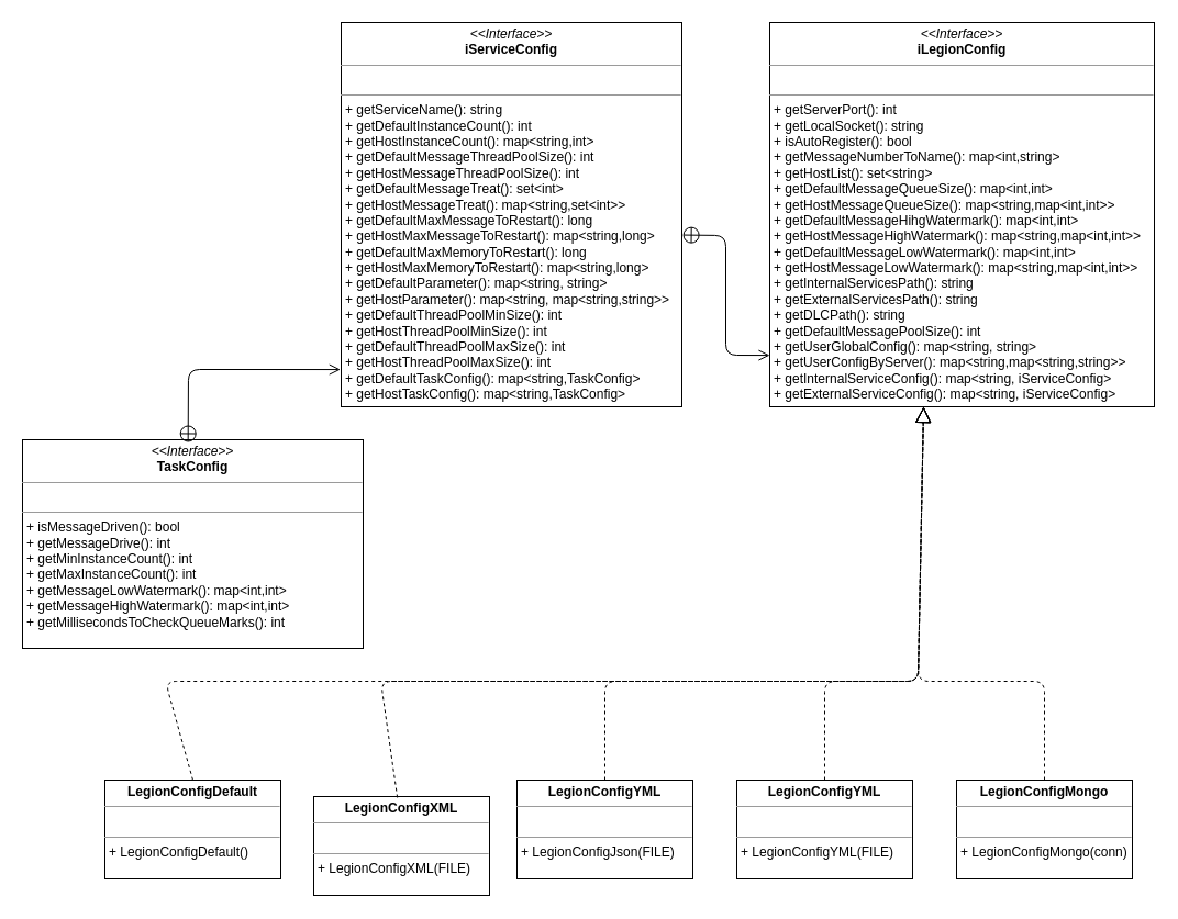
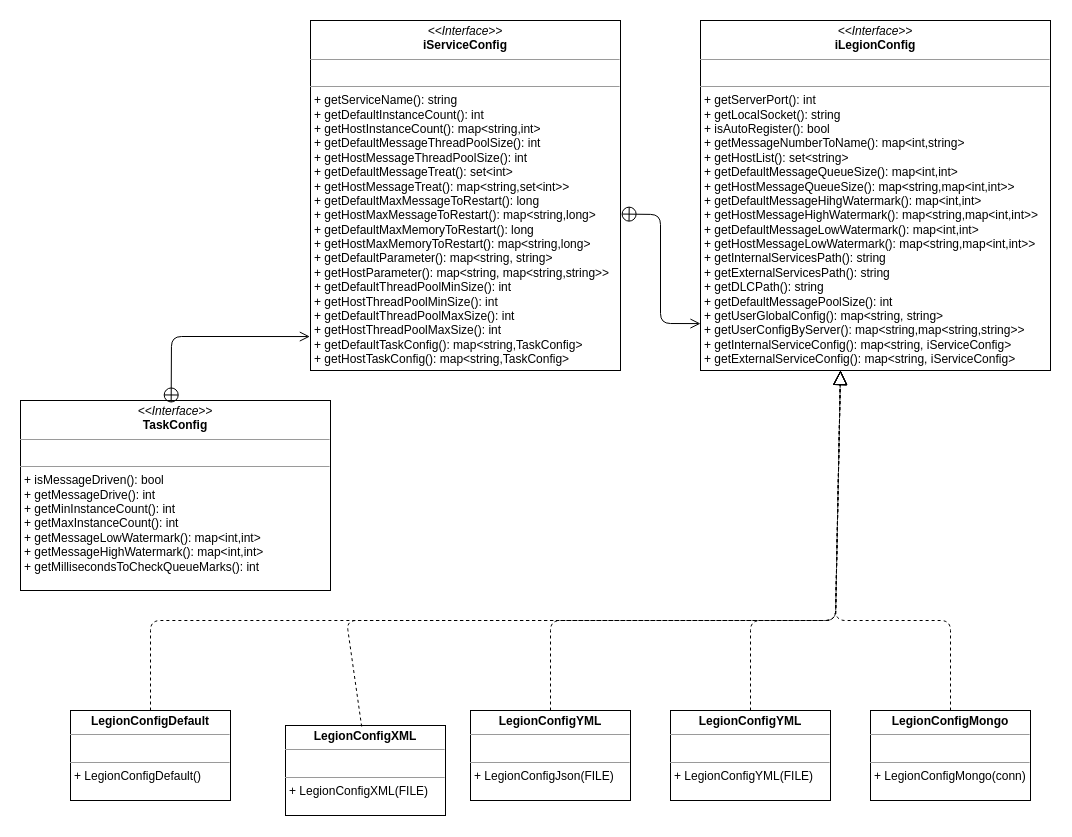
  <mxCell id="0" />
  <mxCell id="1" parent="0" />
  <mxCell id="2" value="&lt;p style=&quot;margin: 0px ; margin-top: 4px ; text-align: center&quot;&gt;&lt;i&gt;&amp;lt;&amp;lt;Interface&amp;gt;&amp;gt;&lt;/i&gt;&lt;br&gt;&lt;b&gt;iLegionConfig&lt;/b&gt;&lt;/p&gt;&lt;hr size=&quot;1&quot;&gt;&lt;p style=&quot;margin: 0px ; margin-left: 4px&quot;&gt;&lt;br&gt;&lt;/p&gt;&lt;hr size=&quot;1&quot;&gt;&lt;p style=&quot;margin: 0px ; margin-left: 4px&quot;&gt;+ getServerPort(): int&lt;br&gt;+ getLocalSocket(): string&lt;/p&gt;&lt;p style=&quot;margin: 0px ; margin-left: 4px&quot;&gt;+ isAutoRegister(): bool&lt;/p&gt;&lt;p style=&quot;margin: 0px ; margin-left: 4px&quot;&gt;+ getMessageNumberToName(): map&amp;lt;int,string&amp;gt;&lt;/p&gt;&lt;p style=&quot;margin: 0px 0px 0px 4px&quot;&gt;+ getHostList(): set&amp;lt;string&amp;gt;&lt;/p&gt;&lt;p style=&quot;margin: 0px 0px 0px 4px&quot;&gt;&lt;span&gt;+ getDefaultMessageQueueSize(): map&amp;lt;int,int&amp;gt;&lt;/span&gt;&lt;br&gt;&lt;/p&gt;&lt;p style=&quot;margin: 0px ; margin-left: 4px&quot;&gt;+ getHostMessageQueueSize(): map&amp;lt;string,map&amp;lt;int,int&amp;gt;&amp;gt;&lt;/p&gt;&lt;p style=&quot;margin: 0px ; margin-left: 4px&quot;&gt;+ getDefaultMessageHihgWatermark(): map&amp;lt;int,int&amp;gt;&lt;/p&gt;&lt;p style=&quot;margin: 0px ; margin-left: 4px&quot;&gt;+ getHostMessageHighWatermark(): map&amp;lt;string,map&amp;lt;int,int&amp;gt;&amp;gt;&lt;/p&gt;&lt;p style=&quot;margin: 0px ; margin-left: 4px&quot;&gt;+ getDefaultMessageLowWatermark(): map&amp;lt;int,int&amp;gt;&lt;/p&gt;&lt;p style=&quot;margin: 0px ; margin-left: 4px&quot;&gt;+ getHostMessageLowWatermark(): map&amp;lt;string,map&amp;lt;int,int&amp;gt;&amp;gt;&lt;/p&gt;&lt;p style=&quot;margin: 0px ; margin-left: 4px&quot;&gt;+ getInternalServicesPath(): string&lt;/p&gt;&lt;p style=&quot;margin: 0px ; margin-left: 4px&quot;&gt;+ getExternalServicesPath(): string&lt;/p&gt;&lt;p style=&quot;margin: 0px ; margin-left: 4px&quot;&gt;+ getDLCPath(): string&lt;/p&gt;&lt;p style=&quot;margin: 0px ; margin-left: 4px&quot;&gt;+ getDefaultMessagePoolSize(): int&lt;/p&gt;&lt;p style=&quot;margin: 0px ; margin-left: 4px&quot;&gt;+ getUserGlobalConfig(): map&amp;lt;string, string&amp;gt;&lt;/p&gt;&lt;p style=&quot;margin: 0px ; margin-left: 4px&quot;&gt;+ getUserConfigByServer(): map&amp;lt;string,map&amp;lt;string,string&amp;gt;&amp;gt;&lt;/p&gt;&lt;p style=&quot;margin: 0px ; margin-left: 4px&quot;&gt;+ getInternalServiceConfig(): map&amp;lt;string, iServiceConfig&amp;gt;&lt;/p&gt;&lt;p style=&quot;margin: 0px ; margin-left: 4px&quot;&gt;+ getExternalServiceConfig(): map&amp;lt;string, iServiceConfig&amp;gt;&lt;/p&gt;" style="verticalAlign=top;align=left;overflow=fill;fontSize=12;fontFamily=Helvetica;html=1;" parent="1" vertex="1"><mxGeometry x="700" y="20" width="350" height="350" as="geometry" /></mxCell>
  <mxCell id="3" value="&lt;p style=&quot;margin: 0px ; margin-top: 4px ; text-align: center&quot;&gt;&lt;i&gt;&amp;lt;&amp;lt;Interface&amp;gt;&amp;gt;&lt;/i&gt;&lt;br&gt;&lt;b&gt;iServiceConfig&lt;/b&gt;&lt;/p&gt;&lt;hr size=&quot;1&quot;&gt;&lt;p style=&quot;margin: 0px ; margin-left: 4px&quot;&gt;&lt;br&gt;&lt;/p&gt;&lt;hr size=&quot;1&quot;&gt;&lt;p style=&quot;margin: 0px 0px 0px 4px&quot;&gt;&lt;span&gt;+ getServiceName(): string&lt;/span&gt;&lt;br&gt;&lt;/p&gt;&lt;p style=&quot;margin: 0px 0px 0px 4px&quot;&gt;&lt;span&gt;+ getDefaultInstanceCount(): int&lt;/span&gt;&lt;br&gt;&lt;/p&gt;&lt;p style=&quot;margin: 0px 0px 0px 4px&quot;&gt;&lt;span&gt;+ getHostInstanceCount(): map&amp;lt;string,int&amp;gt;&lt;/span&gt;&lt;/p&gt;&lt;p style=&quot;margin: 0px 0px 0px 4px&quot;&gt;&lt;span&gt;+ getDefaultMessageThreadPoolSize(): int&lt;/span&gt;&lt;/p&gt;&lt;p style=&quot;margin: 0px 0px 0px 4px&quot;&gt;&lt;span&gt;+ getHostMessageThreadPoolSize(): int&lt;/span&gt;&lt;/p&gt;&lt;p style=&quot;margin: 0px 0px 0px 4px&quot;&gt;&lt;span&gt;+ getDefaultMessageTreat(): set&amp;lt;int&amp;gt;&lt;/span&gt;&lt;/p&gt;&lt;p style=&quot;margin: 0px 0px 0px 4px&quot;&gt;&lt;span&gt;+ getHostMessageTreat(): map&amp;lt;string,set&amp;lt;int&amp;gt;&amp;gt;&lt;/span&gt;&lt;/p&gt;&lt;p style=&quot;margin: 0px 0px 0px 4px&quot;&gt;&lt;span&gt;+ getDefaultMaxMessageToRestart(): long&lt;/span&gt;&lt;/p&gt;&lt;p style=&quot;margin: 0px 0px 0px 4px&quot;&gt;&lt;span&gt;+ getHostMaxMessageToRestart(): map&amp;lt;string,long&amp;gt;&lt;/span&gt;&lt;/p&gt;&lt;p style=&quot;margin: 0px 0px 0px 4px&quot;&gt;&lt;span&gt;+ getDefaultMaxMemoryToRestart(): long&lt;/span&gt;&lt;/p&gt;&lt;p style=&quot;margin: 0px 0px 0px 4px&quot;&gt;+ getHostMaxMemoryToRestart(): map&amp;lt;string,long&amp;gt;&lt;/p&gt;&lt;p style=&quot;margin: 0px 0px 0px 4px&quot;&gt;+ getDefaultParameter(): map&amp;lt;string, string&amp;gt;&lt;/p&gt;&lt;p style=&quot;margin: 0px 0px 0px 4px&quot;&gt;+ getHostParameter(): map&amp;lt;string, map&amp;lt;string,string&amp;gt;&amp;gt;&lt;/p&gt;&lt;p style=&quot;margin: 0px 0px 0px 4px&quot;&gt;+ getDefaultThreadPoolMinSize(): int&lt;/p&gt;&lt;p style=&quot;margin: 0px 0px 0px 4px&quot;&gt;+ getHostThreadPoolMinSize(): int&lt;/p&gt;&lt;p style=&quot;margin: 0px 0px 0px 4px&quot;&gt;+ getDefaultThreadPoolMaxSize(): int&lt;/p&gt;&lt;p style=&quot;margin: 0px 0px 0px 4px&quot;&gt;+ getHostThreadPoolMaxSize(): int&lt;/p&gt;&lt;p style=&quot;margin: 0px 0px 0px 4px&quot;&gt;&lt;span&gt;+ getDefaultTaskConfig(): map&amp;lt;string,TaskConfig&amp;gt;&lt;/span&gt;&lt;br&gt;&lt;/p&gt;&lt;p style=&quot;margin: 0px 0px 0px 4px&quot;&gt;&lt;span&gt;+ getHostTaskConfig(): map&amp;lt;string,TaskConfig&amp;gt;&lt;/span&gt;&lt;br&gt;&lt;/p&gt;&lt;p style=&quot;margin: 0px 0px 0px 4px&quot;&gt;&lt;br&gt;&lt;/p&gt;" style="verticalAlign=top;align=left;overflow=fill;fontSize=12;fontFamily=Helvetica;html=1;" parent="1" vertex="1"><mxGeometry x="310" y="20" width="310" height="350" as="geometry" /></mxCell>
  <mxCell id="4" value="" style="endArrow=open;startArrow=circlePlus;endFill=0;startFill=0;endSize=8;html=1;exitX=1.002;exitY=0.553;exitDx=0;exitDy=0;exitPerimeter=0;entryX=0;entryY=0.866;entryDx=0;entryDy=0;entryPerimeter=0;" parent="1" source="3" target="2" edge="1"><mxGeometry width="160" relative="1" as="geometry"><mxPoint x="580" y="197" as="sourcePoint" /><mxPoint x="671" y="327" as="targetPoint" /><Array as="points"><mxPoint x="660" y="214" /><mxPoint x="660" y="323" /></Array></mxGeometry></mxCell>
  <mxCell id="5" value="&lt;p style=&quot;margin: 0px ; margin-top: 4px ; text-align: center&quot;&gt;&lt;b&gt;LegionConfigXML&lt;/b&gt;&lt;/p&gt;&lt;hr size=&quot;1&quot;&gt;&lt;p style=&quot;margin: 0px ; margin-left: 4px&quot;&gt;&amp;nbsp;&lt;/p&gt;&lt;hr size=&quot;1&quot;&gt;&lt;p style=&quot;margin: 0px ; margin-left: 4px&quot;&gt;+ LegionConfigXML(FILE)&lt;/p&gt;" style="verticalAlign=top;align=left;overflow=fill;fontSize=12;fontFamily=Helvetica;html=1;" parent="1" vertex="1"><mxGeometry x="285" y="725" width="160" height="90" as="geometry" /></mxCell>
  <mxCell id="6" value="&lt;p style=&quot;margin: 0px ; margin-top: 4px ; text-align: center&quot;&gt;&lt;b&gt;LegionConfigYML&lt;/b&gt;&lt;/p&gt;&lt;hr size=&quot;1&quot;&gt;&lt;p style=&quot;margin: 0px ; margin-left: 4px&quot;&gt;&amp;nbsp;&lt;/p&gt;&lt;hr size=&quot;1&quot;&gt;&lt;p style=&quot;margin: 0px ; margin-left: 4px&quot;&gt;+ LegionConfigJson(FILE)&lt;/p&gt;" style="verticalAlign=top;align=left;overflow=fill;fontSize=12;fontFamily=Helvetica;html=1;" parent="1" vertex="1"><mxGeometry x="470" y="710" width="160" height="90" as="geometry" /></mxCell>
  <mxCell id="7" value="&lt;p style=&quot;margin: 0px ; margin-top: 4px ; text-align: center&quot;&gt;&lt;b&gt;LegionConfigYML&lt;/b&gt;&lt;/p&gt;&lt;hr size=&quot;1&quot;&gt;&lt;p style=&quot;margin: 0px ; margin-left: 4px&quot;&gt;&amp;nbsp;&lt;/p&gt;&lt;hr size=&quot;1&quot;&gt;&lt;p style=&quot;margin: 0px ; margin-left: 4px&quot;&gt;+ LegionConfigYML(FILE)&lt;/p&gt;" style="verticalAlign=top;align=left;overflow=fill;fontSize=12;fontFamily=Helvetica;html=1;" parent="1" vertex="1"><mxGeometry x="670" y="710" width="160" height="90" as="geometry" /></mxCell>
  <mxCell id="8" value="&lt;p style=&quot;margin: 0px ; margin-top: 4px ; text-align: center&quot;&gt;&lt;b&gt;LegionConfigMongo&lt;/b&gt;&lt;/p&gt;&lt;hr size=&quot;1&quot;&gt;&lt;p style=&quot;margin: 0px ; margin-left: 4px&quot;&gt;&amp;nbsp;&lt;/p&gt;&lt;hr size=&quot;1&quot;&gt;&lt;p style=&quot;margin: 0px ; margin-left: 4px&quot;&gt;+ LegionConfigMongo(conn)&lt;/p&gt;" style="verticalAlign=top;align=left;overflow=fill;fontSize=12;fontFamily=Helvetica;html=1;" parent="1" vertex="1"><mxGeometry x="870" y="710" width="160" height="90" as="geometry" /></mxCell>
- <mxCell id="9" value="&lt;p style=&quot;margin: 0px ; margin-top: 4px ; text-align: center&quot;&gt;&lt;b&gt;LegionConfigDefault&lt;/b&gt;&lt;/p&gt;&lt;hr size=&quot;1&quot;&gt;&lt;p style=&quot;margin: 0px ; margin-left: 4px&quot;&gt;&amp;nbsp;&lt;/p&gt;&lt;hr size=&quot;1&quot;&gt;&lt;p style=&quot;margin: 0px ; margin-left: 4px&quot;&gt;+ LegionConfigDefault()&lt;/p&gt;" style="verticalAlign=top;align=left;overflow=fill;fontSize=12;fontFamily=Helvetica;html=1;" parent="1" vertex="1"><mxGeometry x="95" y="710" width="160" height="90" as="geometry" /></mxCell>
+ <mxCell id="9" value="&lt;p style=&quot;margin: 0px ; margin-top: 4px ; text-align: center&quot;&gt;&lt;b&gt;LegionConfigDefault&lt;/b&gt;&lt;/p&gt;&lt;hr size=&quot;1&quot;&gt;&lt;p style=&quot;margin: 0px ; margin-left: 4px&quot;&gt;&amp;nbsp;&lt;/p&gt;&lt;hr size=&quot;1&quot;&gt;&lt;p style=&quot;margin: 0px ; margin-left: 4px&quot;&gt;+ LegionConfigDefault()&lt;/p&gt;" style="verticalAlign=top;align=left;overflow=fill;fontSize=12;fontFamily=Helvetica;html=1;" parent="1" vertex="1"><mxGeometry x="70" y="710" width="160" height="90" as="geometry" /></mxCell>
  <mxCell id="10" value="" style="endArrow=block;dashed=1;endFill=0;endSize=12;html=1;exitX=0.5;exitY=0;exitDx=0;exitDy=0;" parent="1" source="9" edge="1"><mxGeometry width="160" relative="1" as="geometry"><mxPoint x="180" y="420" as="sourcePoint" /><mxPoint x="840" y="370" as="targetPoint" /><Array as="points"><mxPoint x="150" y="620" /><mxPoint x="835" y="620" /></Array></mxGeometry></mxCell>
  <mxCell id="11" value="" style="endArrow=block;dashed=1;endFill=0;endSize=12;html=1;exitX=0.476;exitY=0.011;exitDx=0;exitDy=0;exitPerimeter=0;" parent="1" source="5" edge="1"><mxGeometry width="160" relative="1" as="geometry"><mxPoint x="160" y="570" as="sourcePoint" /><mxPoint x="840" y="370" as="targetPoint" /><Array as="points"><mxPoint x="346" y="620" /><mxPoint x="835" y="620" /></Array></mxGeometry></mxCell>
  <mxCell id="12" value="" style="endArrow=block;dashed=1;endFill=0;endSize=12;html=1;exitX=0.5;exitY=0;exitDx=0;exitDy=0;" parent="1" source="6" edge="1"><mxGeometry width="160" relative="1" as="geometry"><mxPoint x="550.16" y="560" as="sourcePoint" /><mxPoint x="840" y="370" as="targetPoint" /><Array as="points"><mxPoint x="550" y="620" /><mxPoint x="835" y="620" /></Array></mxGeometry></mxCell>
  <mxCell id="13" value="" style="endArrow=block;dashed=1;endFill=0;endSize=12;html=1;exitX=0.5;exitY=0;exitDx=0;exitDy=0;" parent="1" source="7" edge="1"><mxGeometry width="160" relative="1" as="geometry"><mxPoint x="560.16" y="570" as="sourcePoint" /><mxPoint x="840" y="370" as="targetPoint" /><Array as="points"><mxPoint x="750" y="620" /><mxPoint x="835" y="620" /></Array></mxGeometry></mxCell>
  <mxCell id="14" value="" style="endArrow=block;dashed=1;endFill=0;endSize=12;html=1;exitX=0.5;exitY=0;exitDx=0;exitDy=0;entryX=0.4;entryY=1;entryDx=0;entryDy=0;entryPerimeter=0;" parent="1" source="8" target="2" edge="1"><mxGeometry width="160" relative="1" as="geometry"><mxPoint x="955" y="560" as="sourcePoint" /><mxPoint x="840" y="369" as="targetPoint" /><Array as="points"><mxPoint x="950" y="620" /><mxPoint x="835" y="620" /></Array></mxGeometry></mxCell>
  <mxCell id="15" value="&lt;p style=&quot;margin: 0px ; margin-top: 4px ; text-align: center&quot;&gt;&lt;i&gt;&amp;lt;&amp;lt;Interface&amp;gt;&amp;gt;&lt;/i&gt;&lt;br&gt;&lt;b&gt;TaskConfig&lt;/b&gt;&lt;/p&gt;&lt;hr size=&quot;1&quot;&gt;&lt;p style=&quot;margin: 0px ; margin-left: 4px&quot;&gt;&lt;br&gt;&lt;/p&gt;&lt;hr size=&quot;1&quot;&gt;&lt;p style=&quot;margin: 0px ; margin-left: 4px&quot;&gt;+ isMessageDriven(): bool&lt;br&gt;&lt;/p&gt;&lt;p style=&quot;margin: 0px ; margin-left: 4px&quot;&gt;+ getMessageDrive(): int&lt;/p&gt;&lt;p style=&quot;margin: 0px ; margin-left: 4px&quot;&gt;+ getMinInstanceCount(): int&lt;/p&gt;&lt;p style=&quot;margin: 0px ; margin-left: 4px&quot;&gt;+ getMaxInstanceCount(): int&lt;/p&gt;&lt;p style=&quot;margin: 0px ; margin-left: 4px&quot;&gt;+ getMessageLowWatermark(): map&amp;lt;int,int&amp;gt;&lt;/p&gt;&lt;p style=&quot;margin: 0px ; margin-left: 4px&quot;&gt;+ getMessageHighWatermark(): map&amp;lt;int,int&amp;gt;&lt;/p&gt;&lt;p style=&quot;margin: 0px ; margin-left: 4px&quot;&gt;+ getMillisecondsToCheckQueueMarks(): int&lt;/p&gt;" style="verticalAlign=top;align=left;overflow=fill;fontSize=12;fontFamily=Helvetica;html=1;" parent="1" vertex="1"><mxGeometry x="20" y="400" width="310" height="190" as="geometry" /></mxCell>
  <mxCell id="16" value="" style="endArrow=open;startArrow=circlePlus;endFill=0;startFill=0;endSize=8;html=1;entryX=-0.002;entryY=0.903;entryDx=0;entryDy=0;entryPerimeter=0;exitX=0.486;exitY=0.013;exitDx=0;exitDy=0;exitPerimeter=0;" edge="1" parent="1" source="15" target="3"><mxGeometry width="160" relative="1" as="geometry"><mxPoint x="80" y="360" as="sourcePoint" /><mxPoint x="240" y="360" as="targetPoint" /><Array as="points"><mxPoint x="171" y="336" /></Array></mxGeometry></mxCell>
